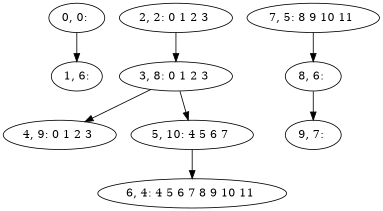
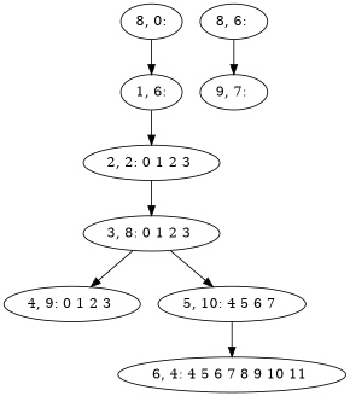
  digraph {
-   n1 [label="0, 0: "]
+   n1 [label="8, 0:"]
    n2 [label="1, 6:"]
    n3 [label="2, 2: 0 1 2 3 "]
    n4 [label="3, 8: 0 1 2 3 "]
    n5 [label="4, 9: 0 1 2 3 "]
    n6 [label="5, 10: 4 5 6 7 "]
    n7 [label="6, 4: 4 5 6 7 8 9 10 11 "]
-   n8 [label="7, 5: 8 9 10 11 "]
    n9 [label="8, 6: "]
    n10 [label="9, 7: "]
    n1 -> n2
+   n2 -> n3
    n3 -> n4
    n4 -> n5
    n4 -> n6
    n6 -> n7
-   n8 -> n9
    n9 -> n10
  }
